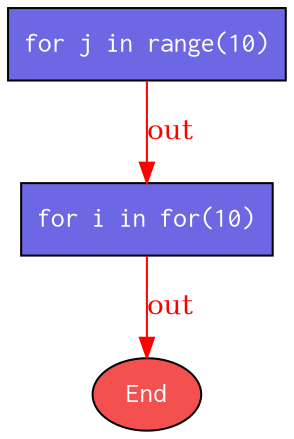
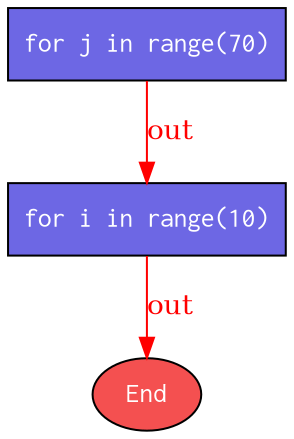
  digraph {
    bgcolor=white
    node [fillcolor="#6D67E4" fontcolor=white fontname=courier shape=rect style=filled type=LOOP]
    edge [color=red fontcolor=red]
-   n1 [label="for i in for(10)"]
+   n1 [label="for i in range(10)"]
    n2 [fillcolor="#F45050" label=End shape=ellipse type=END]
-   n3 [label="for j in range(10)"]
+   n3 [label="for j in range(70)"]
    n1 -> n2 [label=out source="@loop_to_next_sibling"]
    n3 -> n1 [label=out source="@loop_to_parent_loop"]
  }
